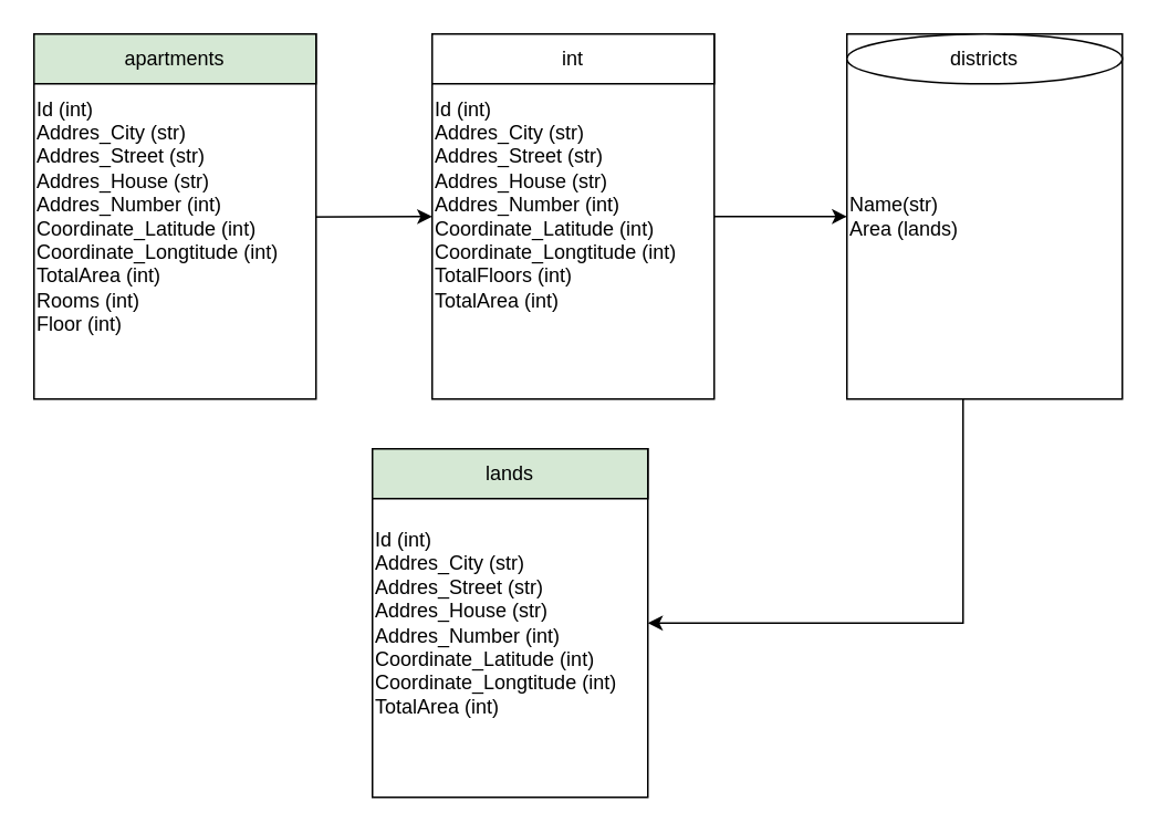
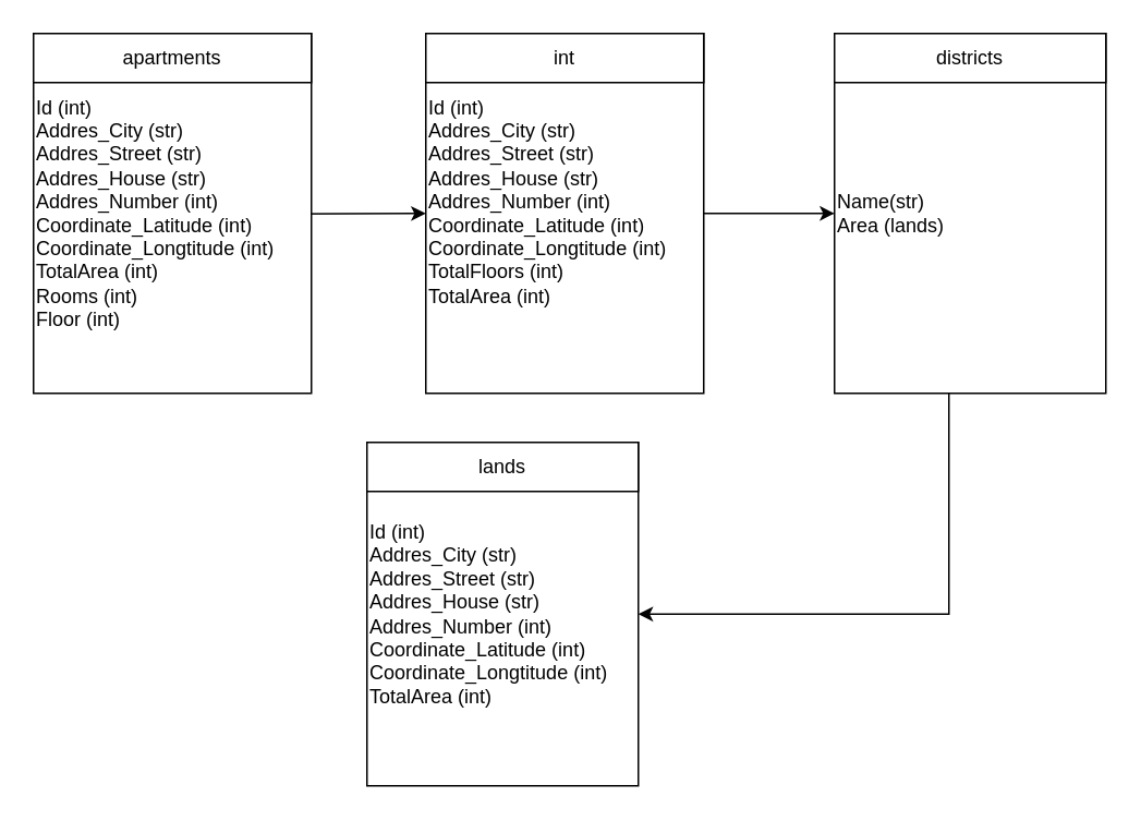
  <mxCell id="0" />
  <mxCell id="1" parent="0" />
  <mxCell id="2" style="edgeStyle=orthogonalEdgeStyle;rounded=0;orthogonalLoop=1;jettySize=auto;html=1;entryX=0;entryY=0.5;entryDx=0;entryDy=0;" edge="1" parent="1" target="9"><mxGeometry relative="1" as="geometry"><mxPoint x="40" y="130" as="sourcePoint" /></mxGeometry></mxCell>
  <mxCell id="3" value="&lt;span&gt;Id (int)&lt;/span&gt;&lt;br&gt;&lt;span&gt;Addres_City (str)&lt;/span&gt;&lt;br&gt;&lt;span&gt;Addres_Street (str)&lt;/span&gt;&lt;br&gt;&lt;span&gt;Addres_House (str)&lt;/span&gt;&lt;br&gt;&lt;span&gt;Addres_Number (int)&lt;/span&gt;&lt;br&gt;&lt;span&gt;Coordinate_Latitude (int)&lt;/span&gt;&lt;br&gt;&lt;span&gt;Coordinate_Longtitude (int)&lt;/span&gt;&lt;br&gt;&lt;span&gt;TotalArea (int)&lt;/span&gt;&lt;br&gt;&lt;span&gt;Rooms (int)&lt;/span&gt;&lt;br&gt;&lt;div&gt;Floor (int)&lt;/div&gt;" style="rounded=0;whiteSpace=wrap;html=1;align=left;" vertex="1" parent="1"><mxGeometry x="20" y="20" width="170" height="220" as="geometry" /></mxCell>
- <mxCell id="4" value="apartments" style="rounded=0;whiteSpace=wrap;html=1;fillColor=#d5e8d4;" vertex="1" parent="1"><mxGeometry x="20" y="20" width="170" height="30" as="geometry" /></mxCell>
+ <mxCell id="4" value="apartments" style="rounded=0;whiteSpace=wrap;html=1;" vertex="1" parent="1"><mxGeometry x="20" y="20" width="170" height="30" as="geometry" /></mxCell>
  <mxCell id="5" style="edgeStyle=orthogonalEdgeStyle;rounded=0;orthogonalLoop=1;jettySize=auto;html=1;entryX=1;entryY=0.5;entryDx=0;entryDy=0;" edge="1" parent="1" source="6" target="11"><mxGeometry relative="1" as="geometry"><Array as="points"><mxPoint x="580" y="375" /></Array></mxGeometry></mxCell>
  <mxCell id="6" value="&lt;span&gt;Name(str)&lt;/span&gt;&lt;span&gt;&lt;br&gt;Area (lands)&lt;/span&gt;" style="rounded=0;whiteSpace=wrap;html=1;align=left;" vertex="1" parent="1"><mxGeometry x="510" y="20" width="166" height="220" as="geometry" /></mxCell>
- <mxCell id="7" value="districts" style="ellipse;whiteSpace=wrap;html=1;" vertex="1" parent="1"><mxGeometry x="510" y="20" width="166" height="30" as="geometry" /></mxCell>
+ <mxCell id="7" value="districts" style="rounded=0;whiteSpace=wrap;html=1;" vertex="1" parent="1"><mxGeometry x="510" y="20" width="166" height="30" as="geometry" /></mxCell>
  <mxCell id="8" style="edgeStyle=orthogonalEdgeStyle;rounded=0;orthogonalLoop=1;jettySize=auto;html=1;entryX=0;entryY=0.5;entryDx=0;entryDy=0;" edge="1" parent="1" source="9" target="6"><mxGeometry relative="1" as="geometry" /></mxCell>
  <mxCell id="9" value="&lt;span&gt;Id (int)&lt;/span&gt;&lt;br&gt;&lt;span&gt;Addres_City (str)&lt;/span&gt;&lt;br&gt;&lt;span&gt;Addres_Street (str)&lt;/span&gt;&lt;br&gt;&lt;span&gt;Addres_House (str)&lt;/span&gt;&lt;br&gt;&lt;span&gt;Addres_Number (int)&lt;/span&gt;&lt;br&gt;&lt;span&gt;Coordinate_Latitude (int)&lt;/span&gt;&lt;br&gt;&lt;span&gt;Coordinate_Longtitude (int)&lt;br&gt;&lt;/span&gt;TotalFloors (int)&lt;br&gt;&lt;span&gt;TotalArea (int)&lt;/span&gt;&lt;br&gt;&lt;div&gt;&lt;br&gt;&lt;/div&gt;" style="rounded=0;whiteSpace=wrap;html=1;align=left;" vertex="1" parent="1"><mxGeometry x="260" y="20" width="170" height="220" as="geometry" /></mxCell>
  <mxCell id="10" value="int" style="rounded=0;whiteSpace=wrap;html=1;" vertex="1" parent="1"><mxGeometry x="260" y="20" width="170" height="30" as="geometry" /></mxCell>
  <mxCell id="11" value="Id (int)&lt;br&gt;Addres_City (str)&lt;br&gt;Addres_Street (str)&lt;br&gt;Addres_House (str)&lt;br&gt;Addres_Number (int)&lt;br&gt;Coordinate_Latitude (int)&lt;br&gt;Coordinate_Longtitude (int)&lt;br&gt;TotalArea (int)&lt;br&gt;" style="rounded=0;whiteSpace=wrap;html=1;align=left;" vertex="1" parent="1"><mxGeometry x="224" y="270" width="166" height="210" as="geometry" /></mxCell>
- <mxCell id="12" value="lands" style="rounded=0;whiteSpace=wrap;html=1;fillColor=#d5e8d4;" vertex="1" parent="1"><mxGeometry x="224" y="270" width="166" height="30" as="geometry" /></mxCell>
+ <mxCell id="12" value="lands" style="rounded=0;whiteSpace=wrap;html=1;" vertex="1" parent="1"><mxGeometry x="224" y="270" width="166" height="30" as="geometry" /></mxCell>
